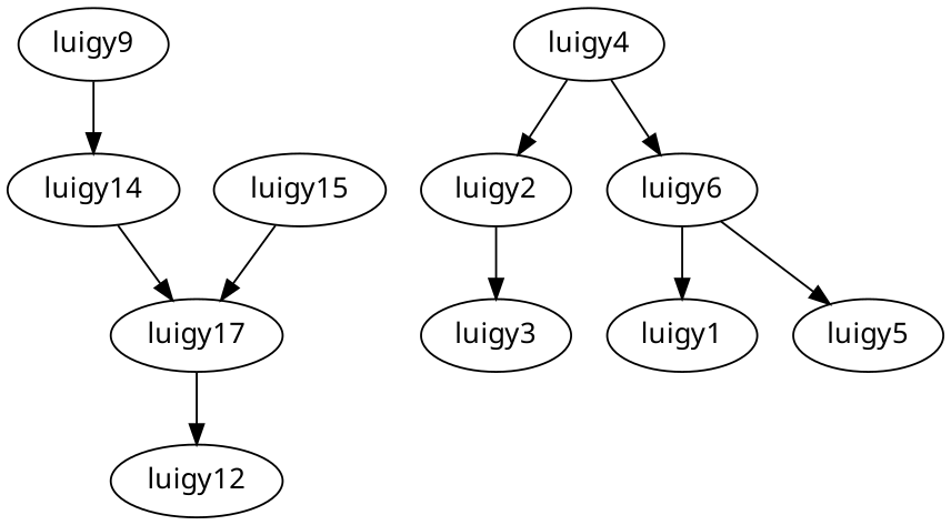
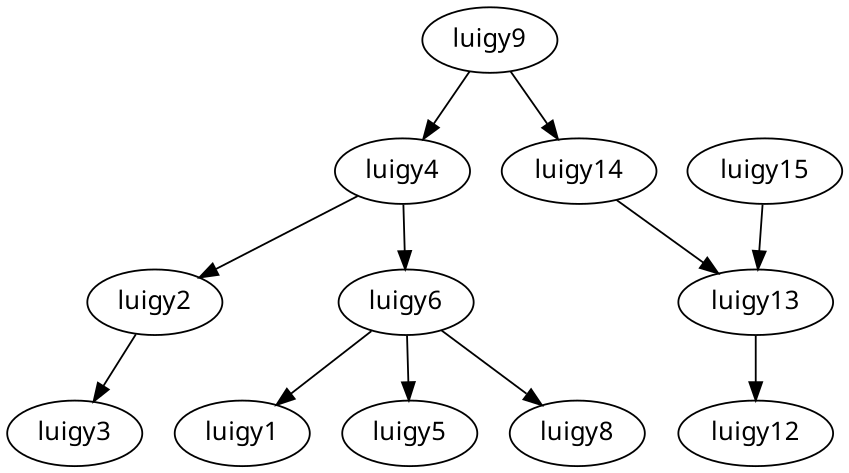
  digraph {
    fontname="Noto Sans"
    node [fontname="Noto Sans"]
    edge [fontname="Noto Sans"]
    luigy9
    luigy4
    n3 [label=luigy14]
    luigy2
    luigy6
-   luigy13 [label=luigy17]
+   luigy13
    luigy3
    luigy1
    luigy5
+   luigy8
    luigy12
    luigy15
+   luigy9 -> luigy4
    luigy9 -> n3
    luigy4 -> luigy2
    luigy4 -> luigy6
    n3 -> luigy13
    luigy2 -> luigy3
    luigy6 -> luigy1
    luigy6 -> luigy5
+   luigy6 -> luigy8
    luigy13 -> luigy12
    luigy15 -> luigy13
  }
